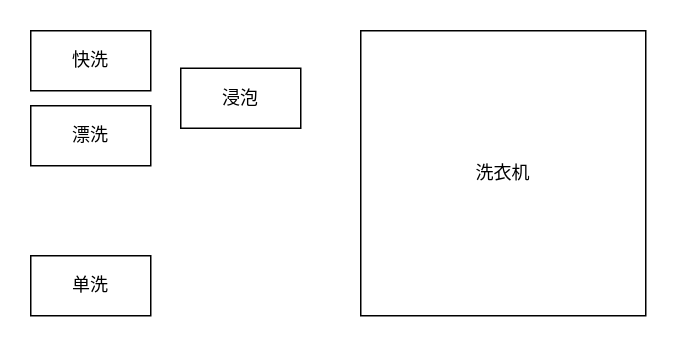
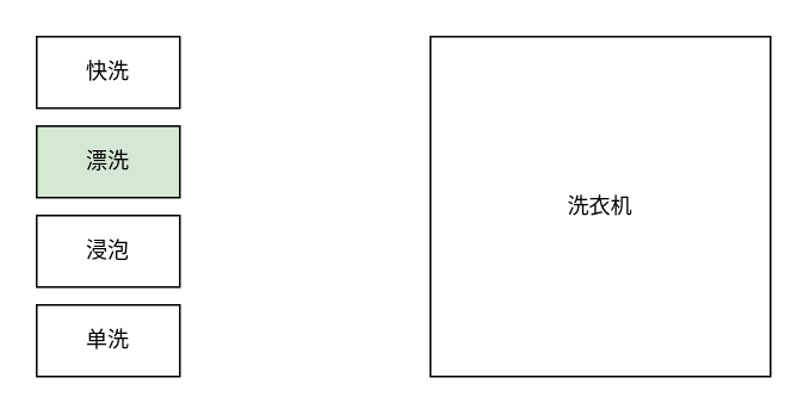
  <mxCell id="0" />
  <mxCell id="1" parent="0" />
  <mxCell id="2" value="快洗" style="rounded=0;whiteSpace=wrap;html=1;" parent="1" vertex="1"><mxGeometry x="20" y="20" width="80" height="40" as="geometry" /></mxCell>
- <mxCell id="3" value="漂洗" style="rounded=0;whiteSpace=wrap;html=1;" parent="1" vertex="1"><mxGeometry x="20" y="70" width="80" height="40" as="geometry" /></mxCell>
- <mxCell id="4" value="浸泡" style="rounded=0;whiteSpace=wrap;html=1;" parent="1" vertex="1"><mxGeometry x="120" y="45" width="80" height="40" as="geometry" /></mxCell>
+ <mxCell id="3" value="漂洗" style="rounded=0;whiteSpace=wrap;html=1;fillColor=#d5e8d4;" parent="1" vertex="1"><mxGeometry x="20" y="70" width="80" height="40" as="geometry" /></mxCell>
+ <mxCell id="4" value="浸泡" style="rounded=0;whiteSpace=wrap;html=1;" parent="1" vertex="1"><mxGeometry x="20" y="120" width="80" height="40" as="geometry" /></mxCell>
  <mxCell id="5" value="单洗" style="rounded=0;whiteSpace=wrap;html=1;" parent="1" vertex="1"><mxGeometry x="20" y="170" width="80" height="40" as="geometry" /></mxCell>
  <mxCell id="6" value="洗衣机" style="whiteSpace=wrap;html=1;aspect=fixed;" vertex="1" parent="1"><mxGeometry x="240" y="20" width="190" height="190" as="geometry" /></mxCell>
